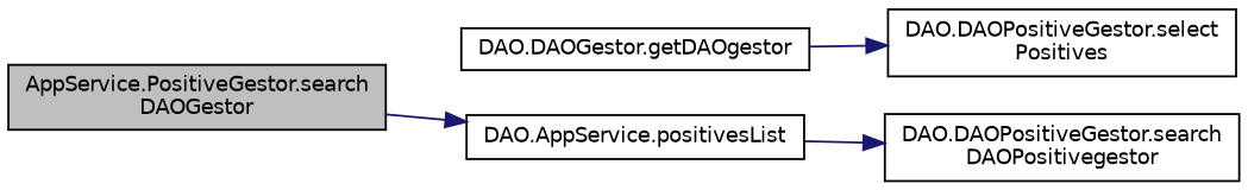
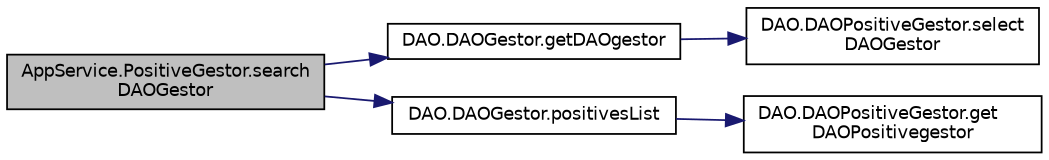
  digraph {
    rankdir=LR
    node [color=black fillcolor=white fontname=Helvetica fontsize=10 shape=record style=filled]
    edge [color=midnightblue fontname=Helvetica fontsize=10 labelfontname=Helvetica labelfontsize=10 style=solid]
    n1 [fillcolor=grey75 fontcolor=black height=0.2 label="AppService.PositiveGestor.search\lDAOGestor" width=0.4]
    n2 [height=0.2 label="DAO.DAOGestor.getDAOgestor" width=0.4]
-   n3 [height=0.2 label="DAO.AppService.positivesList" width=0.4]
-   n4 [height=0.2 label="DAO.DAOPositiveGestor.select\lPositives" width=0.4]
-   n5 [height=0.2 label="DAO.DAOPositiveGestor.search\lDAOPositivegestor" width=0.4]
+   n3 [height=0.2 label="DAO.DAOGestor.positivesList" width=0.4]
+   n4 [height=0.2 label="DAO.DAOPositiveGestor.select\lDAOGestor" width=0.4]
+   n5 [height=0.2 label="DAO.DAOPositiveGestor.get\lDAOPositivegestor" width=0.4]
+   n1 -> n2
    n1 -> n3
    n2 -> n4
    n3 -> n5
  }
